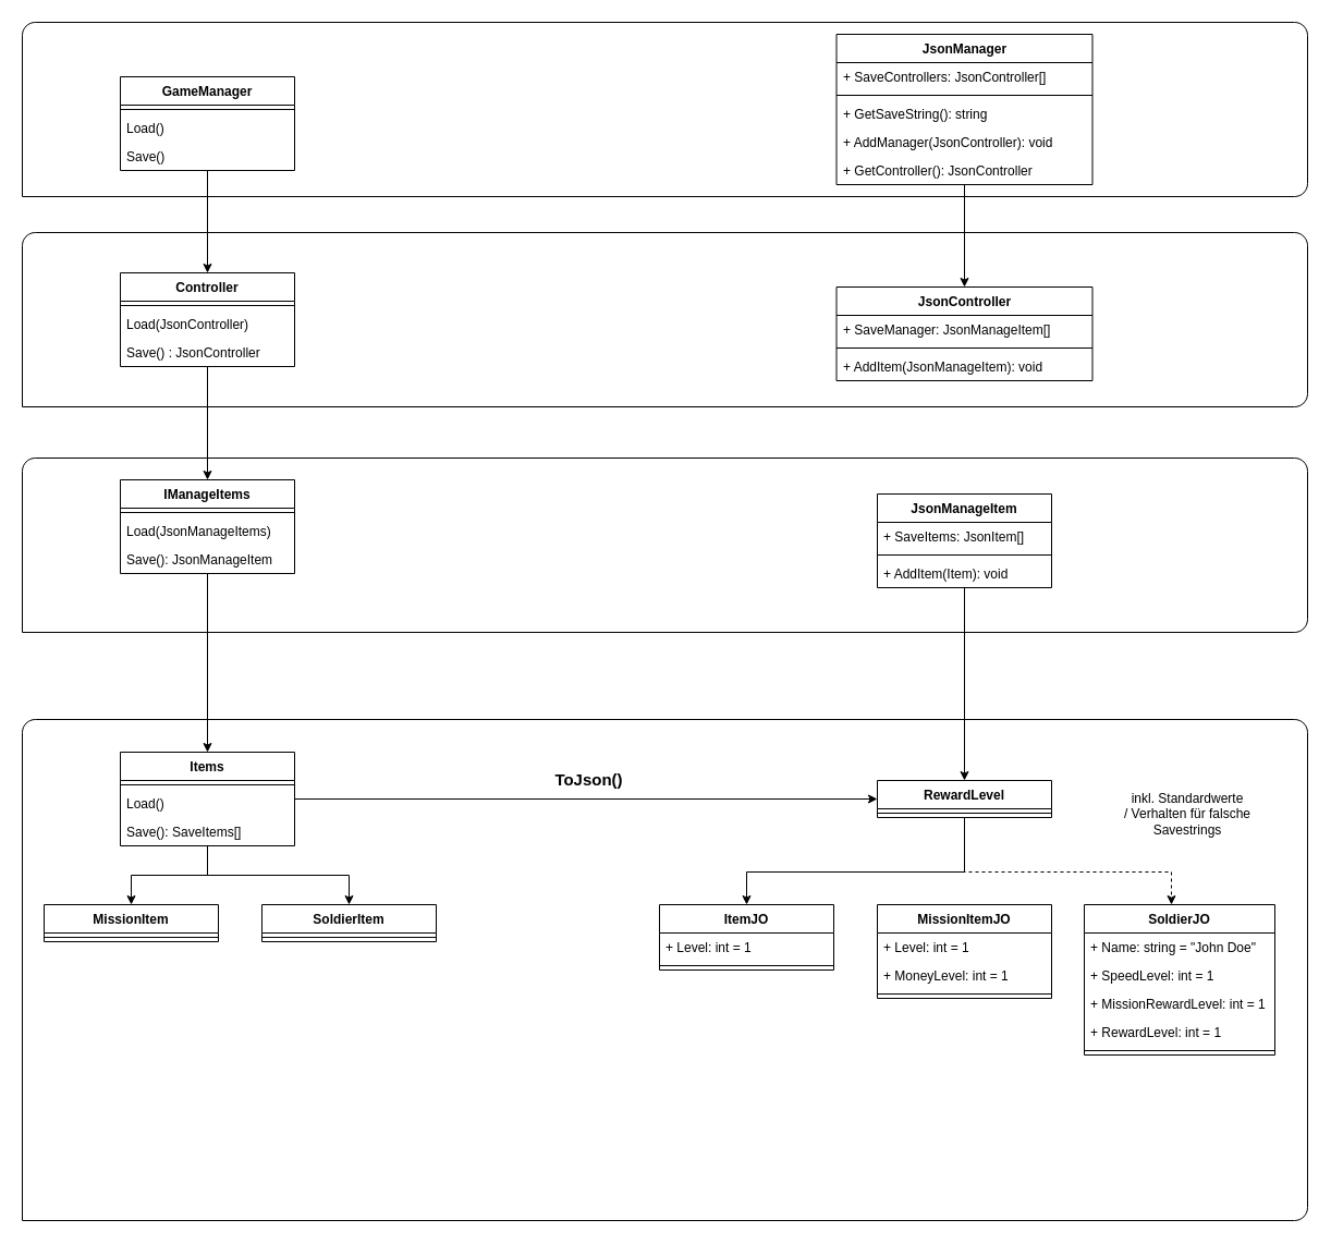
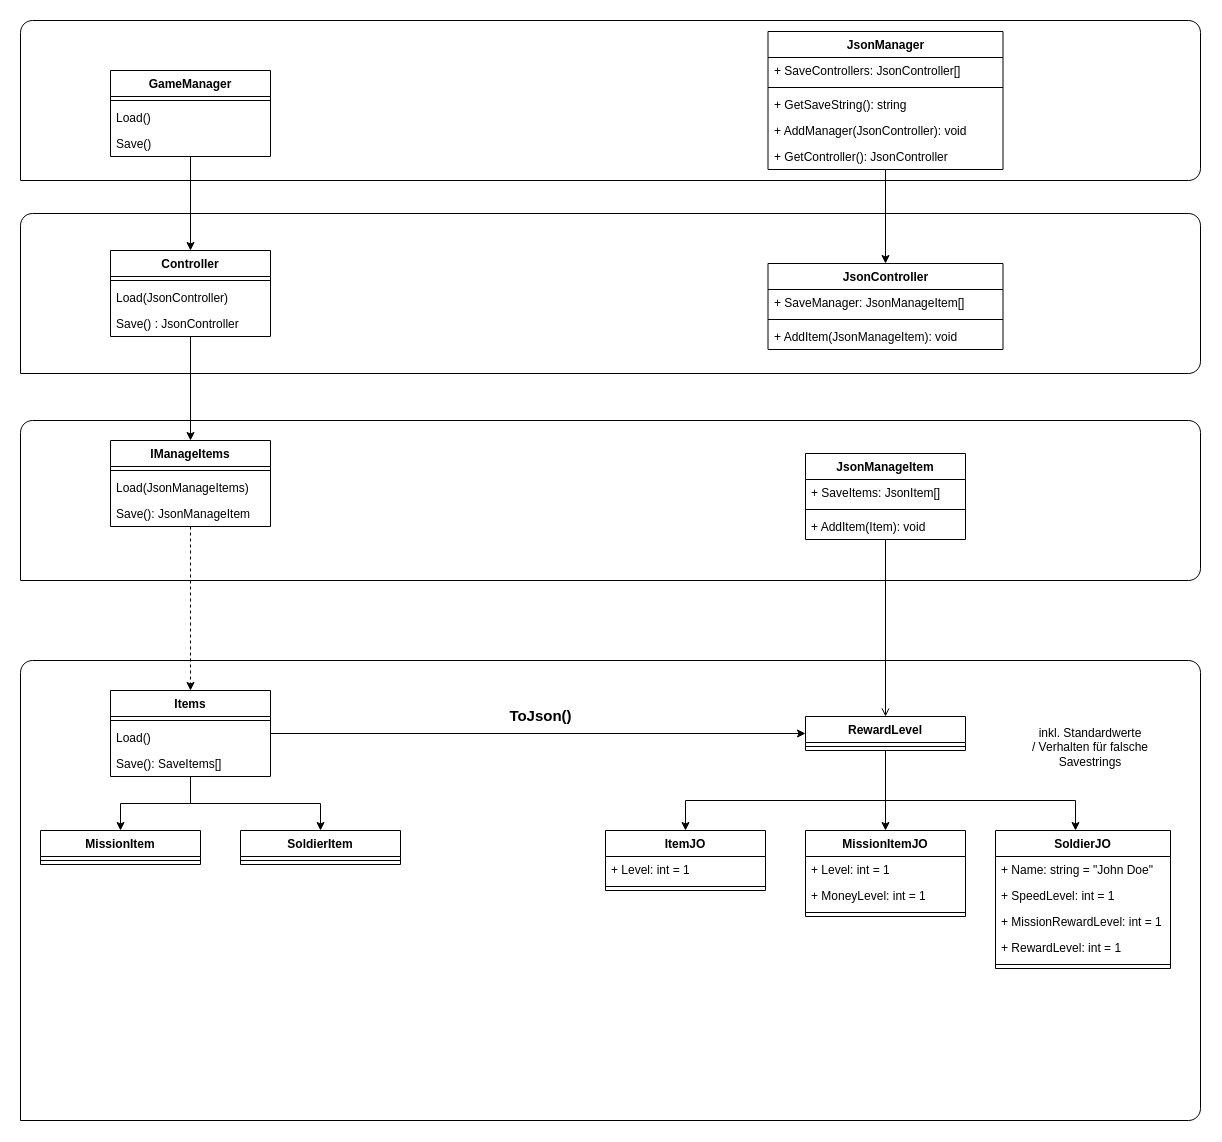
  <mxCell id="0" />
  <mxCell id="1" parent="0" />
  <mxCell id="2" value="" style="verticalLabelPosition=bottom;verticalAlign=top;html=1;shape=mxgraph.basic.three_corner_round_rect;dx=6;whiteSpace=wrap;" parent="1" vertex="1"><mxGeometry y="20" width="1180" height="160" as="geometry" x="20" /></mxCell>
  <mxCell id="3" value="" style="verticalLabelPosition=bottom;verticalAlign=top;html=1;shape=mxgraph.basic.three_corner_round_rect;dx=6;whiteSpace=wrap;" parent="1" vertex="1"><mxGeometry y="420" width="1180" height="160" as="geometry" x="20" /></mxCell>
  <mxCell id="4" value="" style="verticalLabelPosition=bottom;verticalAlign=top;html=1;shape=mxgraph.basic.three_corner_round_rect;dx=6;whiteSpace=wrap;" parent="1" vertex="1"><mxGeometry y="213" width="1180" height="160" as="geometry" x="20" /></mxCell>
  <mxCell id="5" value="" style="verticalLabelPosition=bottom;verticalAlign=top;html=1;shape=mxgraph.basic.three_corner_round_rect;dx=6;whiteSpace=wrap;" parent="1" vertex="1"><mxGeometry y="660" width="1180" height="460" as="geometry" x="20" /></mxCell>
  <mxCell id="6" style="edgeStyle=orthogonalEdgeStyle;rounded=0;orthogonalLoop=1;jettySize=auto;html=1;" parent="1" source="7" target="25" edge="1"><mxGeometry relative="1" as="geometry" /></mxCell>
  <mxCell id="7" value="GameManager" style="swimlane;fontStyle=1;align=center;verticalAlign=top;childLayout=stackLayout;horizontal=1;startSize=26;horizontalStack=0;resizeParent=1;resizeParentMax=0;resizeLast=0;collapsible=1;marginBottom=0;whiteSpace=wrap;html=1;" parent="1" vertex="1"><mxGeometry x="110" y="70" width="160" height="86" as="geometry" /></mxCell>
  <mxCell id="8" value="" style="line;strokeWidth=1;fillColor=none;align=left;verticalAlign=middle;spacingTop=-1;spacingLeft=3;spacingRight=3;rotatable=0;labelPosition=right;points=[];portConstraint=eastwest;strokeColor=inherit;" parent="7" vertex="1"><mxGeometry y="26" width="160" height="8" as="geometry" /></mxCell>
  <mxCell id="9" value="Load()" style="text;strokeColor=none;fillColor=none;align=left;verticalAlign=top;spacingLeft=4;spacingRight=4;overflow=hidden;rotatable=0;points=[[0,0.5],[1,0.5]];portConstraint=eastwest;whiteSpace=wrap;html=1;" parent="7" vertex="1"><mxGeometry y="34" width="160" height="26" as="geometry" /></mxCell>
  <mxCell id="10" value="Save()" style="text;strokeColor=none;fillColor=none;align=left;verticalAlign=top;spacingLeft=4;spacingRight=4;overflow=hidden;rotatable=0;points=[[0,0.5],[1,0.5]];portConstraint=eastwest;whiteSpace=wrap;html=1;" parent="7" vertex="1"><mxGeometry y="60" width="160" height="26" as="geometry" /></mxCell>
  <mxCell id="11" value="ItemJO" style="swimlane;fontStyle=1;align=center;verticalAlign=top;childLayout=stackLayout;horizontal=1;startSize=26;horizontalStack=0;resizeParent=1;resizeParentMax=0;resizeLast=0;collapsible=1;marginBottom=0;whiteSpace=wrap;html=1;" parent="1" vertex="1"><mxGeometry x="605" y="830" width="160" height="60" as="geometry" /></mxCell>
  <mxCell id="12" value="+ Level: int = 1" style="text;strokeColor=none;fillColor=none;align=left;verticalAlign=top;spacingLeft=4;spacingRight=4;overflow=hidden;rotatable=0;points=[[0,0.5],[1,0.5]];portConstraint=eastwest;whiteSpace=wrap;html=1;" parent="11" vertex="1"><mxGeometry y="26" width="160" height="26" as="geometry" /></mxCell>
  <mxCell id="13" value="" style="line;strokeWidth=1;fillColor=none;align=left;verticalAlign=middle;spacingTop=-1;spacingLeft=3;spacingRight=3;rotatable=0;labelPosition=right;points=[];portConstraint=eastwest;strokeColor=inherit;" parent="11" vertex="1"><mxGeometry y="52" width="160" height="8" as="geometry" /></mxCell>
  <mxCell id="14" value="MissionItemJO" style="swimlane;fontStyle=1;align=center;verticalAlign=top;childLayout=stackLayout;horizontal=1;startSize=26;horizontalStack=0;resizeParent=1;resizeParentMax=0;resizeLast=0;collapsible=1;marginBottom=0;whiteSpace=wrap;html=1;" parent="1" vertex="1"><mxGeometry x="805" y="830" width="160" height="86" as="geometry" /></mxCell>
  <mxCell id="15" value="+ Level: int = 1" style="text;strokeColor=none;fillColor=none;align=left;verticalAlign=top;spacingLeft=4;spacingRight=4;overflow=hidden;rotatable=0;points=[[0,0.5],[1,0.5]];portConstraint=eastwest;whiteSpace=wrap;html=1;" parent="14" vertex="1"><mxGeometry y="26" width="160" height="26" as="geometry" /></mxCell>
  <mxCell id="16" value="+ MoneyLevel: int = 1" style="text;strokeColor=none;fillColor=none;align=left;verticalAlign=top;spacingLeft=4;spacingRight=4;overflow=hidden;rotatable=0;points=[[0,0.5],[1,0.5]];portConstraint=eastwest;whiteSpace=wrap;html=1;" parent="14" vertex="1"><mxGeometry y="52" width="160" height="26" as="geometry" /></mxCell>
  <mxCell id="17" value="" style="line;strokeWidth=1;fillColor=none;align=left;verticalAlign=middle;spacingTop=-1;spacingLeft=3;spacingRight=3;rotatable=0;labelPosition=right;points=[];portConstraint=eastwest;strokeColor=inherit;" parent="14" vertex="1"><mxGeometry y="78" width="160" height="8" as="geometry" /></mxCell>
  <mxCell id="18" value="SoldierJO" style="swimlane;fontStyle=1;align=center;verticalAlign=top;childLayout=stackLayout;horizontal=1;startSize=26;horizontalStack=0;resizeParent=1;resizeParentMax=0;resizeLast=0;collapsible=1;marginBottom=0;whiteSpace=wrap;html=1;" parent="1" vertex="1"><mxGeometry x="995" y="830" width="175" height="138" as="geometry" /></mxCell>
  <mxCell id="19" value="+ Name: string = &quot;John Doe&quot;" style="text;strokeColor=none;fillColor=none;align=left;verticalAlign=top;spacingLeft=4;spacingRight=4;overflow=hidden;rotatable=0;points=[[0,0.5],[1,0.5]];portConstraint=eastwest;whiteSpace=wrap;html=1;" parent="18" vertex="1"><mxGeometry y="26" width="175" height="26" as="geometry" /></mxCell>
  <mxCell id="20" value="+ SpeedLevel: int = 1" style="text;strokeColor=none;fillColor=none;align=left;verticalAlign=top;spacingLeft=4;spacingRight=4;overflow=hidden;rotatable=0;points=[[0,0.5],[1,0.5]];portConstraint=eastwest;whiteSpace=wrap;html=1;" parent="18" vertex="1"><mxGeometry y="52" width="175" height="26" as="geometry" /></mxCell>
  <mxCell id="21" value="+ MissionRewardLevel: int = 1" style="text;strokeColor=none;fillColor=none;align=left;verticalAlign=top;spacingLeft=4;spacingRight=4;overflow=hidden;rotatable=0;points=[[0,0.5],[1,0.5]];portConstraint=eastwest;whiteSpace=wrap;html=1;" parent="18" vertex="1"><mxGeometry y="78" width="175" height="26" as="geometry" /></mxCell>
  <mxCell id="22" value="+ RewardLevel: int = 1" style="text;strokeColor=none;fillColor=none;align=left;verticalAlign=top;spacingLeft=4;spacingRight=4;overflow=hidden;rotatable=0;points=[[0,0.5],[1,0.5]];portConstraint=eastwest;whiteSpace=wrap;html=1;" parent="18" vertex="1"><mxGeometry y="104" width="175" height="26" as="geometry" /></mxCell>
  <mxCell id="23" value="" style="line;strokeWidth=1;fillColor=none;align=left;verticalAlign=middle;spacingTop=-1;spacingLeft=3;spacingRight=3;rotatable=0;labelPosition=right;points=[];portConstraint=eastwest;strokeColor=inherit;" parent="18" vertex="1"><mxGeometry y="130" width="175" height="8" as="geometry" /></mxCell>
  <mxCell id="24" style="edgeStyle=orthogonalEdgeStyle;rounded=0;orthogonalLoop=1;jettySize=auto;html=1;" parent="1" source="25" target="30" edge="1"><mxGeometry relative="1" as="geometry" /></mxCell>
  <mxCell id="25" value="Controller" style="swimlane;fontStyle=1;align=center;verticalAlign=top;childLayout=stackLayout;horizontal=1;startSize=26;horizontalStack=0;resizeParent=1;resizeParentMax=0;resizeLast=0;collapsible=1;marginBottom=0;whiteSpace=wrap;html=1;" parent="1" vertex="1"><mxGeometry x="110" y="250" width="160" height="86" as="geometry" /></mxCell>
  <mxCell id="26" value="" style="line;strokeWidth=1;fillColor=none;align=left;verticalAlign=middle;spacingTop=-1;spacingLeft=3;spacingRight=3;rotatable=0;labelPosition=right;points=[];portConstraint=eastwest;strokeColor=inherit;" parent="25" vertex="1"><mxGeometry y="26" width="160" height="8" as="geometry" /></mxCell>
  <mxCell id="27" value="Load(JsonController)" style="text;strokeColor=none;fillColor=none;align=left;verticalAlign=top;spacingLeft=4;spacingRight=4;overflow=hidden;rotatable=0;points=[[0,0.5],[1,0.5]];portConstraint=eastwest;whiteSpace=wrap;html=1;" parent="25" vertex="1"><mxGeometry y="34" width="160" height="26" as="geometry" /></mxCell>
  <mxCell id="28" value="Save() : JsonController" style="text;strokeColor=none;fillColor=none;align=left;verticalAlign=top;spacingLeft=4;spacingRight=4;overflow=hidden;rotatable=0;points=[[0,0.5],[1,0.5]];portConstraint=eastwest;whiteSpace=wrap;html=1;" parent="25" vertex="1"><mxGeometry y="60" width="160" height="26" as="geometry" /></mxCell>
- <mxCell id="29" style="edgeStyle=orthogonalEdgeStyle;rounded=0;orthogonalLoop=1;jettySize=auto;html=1;" parent="1" source="30" target="42" edge="1"><mxGeometry relative="1" as="geometry" /></mxCell>
+ <mxCell id="29" style="edgeStyle=orthogonalEdgeStyle;rounded=0;orthogonalLoop=1;jettySize=auto;html=1;dashed=1;" parent="1" source="30" target="42" edge="1"><mxGeometry relative="1" as="geometry" /></mxCell>
  <mxCell id="30" value="IManageItems" style="swimlane;fontStyle=1;align=center;verticalAlign=top;childLayout=stackLayout;horizontal=1;startSize=26;horizontalStack=0;resizeParent=1;resizeParentMax=0;resizeLast=0;collapsible=1;marginBottom=0;whiteSpace=wrap;html=1;" parent="1" vertex="1"><mxGeometry x="110" y="440" width="160" height="86" as="geometry" /></mxCell>
  <mxCell id="31" value="" style="line;strokeWidth=1;fillColor=none;align=left;verticalAlign=middle;spacingTop=-1;spacingLeft=3;spacingRight=3;rotatable=0;labelPosition=right;points=[];portConstraint=eastwest;strokeColor=inherit;" parent="30" vertex="1"><mxGeometry y="26" width="160" height="8" as="geometry" /></mxCell>
  <mxCell id="32" value="Load(JsonManageItems)" style="text;strokeColor=none;fillColor=none;align=left;verticalAlign=top;spacingLeft=4;spacingRight=4;overflow=hidden;rotatable=0;points=[[0,0.5],[1,0.5]];portConstraint=eastwest;whiteSpace=wrap;html=1;" parent="30" vertex="1"><mxGeometry y="34" width="160" height="26" as="geometry" /></mxCell>
  <mxCell id="33" value="Save(): JsonManageItem" style="text;strokeColor=none;fillColor=none;align=left;verticalAlign=top;spacingLeft=4;spacingRight=4;overflow=hidden;rotatable=0;points=[[0,0.5],[1,0.5]];portConstraint=eastwest;whiteSpace=wrap;html=1;" parent="30" vertex="1"><mxGeometry y="60" width="160" height="26" as="geometry" /></mxCell>
  <mxCell id="34" style="edgeStyle=orthogonalEdgeStyle;rounded=0;orthogonalLoop=1;jettySize=auto;html=1;" parent="1" source="37" target="11" edge="1"><mxGeometry relative="1" as="geometry"><Array as="points"><mxPoint x="885" y="800" /><mxPoint x="685" y="800" /></Array></mxGeometry></mxCell>
- <mxCell id="36" style="edgeStyle=orthogonalEdgeStyle;rounded=0;orthogonalLoop=1;jettySize=auto;html=1;dashed=1;" parent="1" source="37" target="18" edge="1"><mxGeometry relative="1" as="geometry"><Array as="points"><mxPoint x="885" y="800" /><mxPoint x="1075" y="800" /></Array></mxGeometry></mxCell>
+ <mxCell id="35" style="edgeStyle=orthogonalEdgeStyle;rounded=0;orthogonalLoop=1;jettySize=auto;html=1;" parent="1" source="37" target="14" edge="1"><mxGeometry relative="1" as="geometry" /></mxCell>
+ <mxCell id="36" style="edgeStyle=orthogonalEdgeStyle;rounded=0;orthogonalLoop=1;jettySize=auto;html=1;" parent="1" source="37" target="18" edge="1"><mxGeometry relative="1" as="geometry"><Array as="points"><mxPoint x="885" y="800" /><mxPoint x="1075" y="800" /></Array></mxGeometry></mxCell>
  <mxCell id="37" value="RewardLevel" style="swimlane;fontStyle=1;align=center;verticalAlign=top;childLayout=stackLayout;horizontal=1;startSize=26;horizontalStack=0;resizeParent=1;resizeParentMax=0;resizeLast=0;collapsible=1;marginBottom=0;whiteSpace=wrap;html=1;" parent="1" vertex="1"><mxGeometry x="805" y="716" width="160" height="34" as="geometry" /></mxCell>
  <mxCell id="38" value="" style="line;strokeWidth=1;fillColor=none;align=left;verticalAlign=middle;spacingTop=-1;spacingLeft=3;spacingRight=3;rotatable=0;labelPosition=right;points=[];portConstraint=eastwest;strokeColor=inherit;" parent="37" vertex="1"><mxGeometry y="26" width="160" height="8" as="geometry" /></mxCell>
  <mxCell id="39" style="edgeStyle=orthogonalEdgeStyle;rounded=0;orthogonalLoop=1;jettySize=auto;html=1;" parent="1" source="42" target="46" edge="1"><mxGeometry relative="1" as="geometry" /></mxCell>
  <mxCell id="40" style="edgeStyle=orthogonalEdgeStyle;rounded=0;orthogonalLoop=1;jettySize=auto;html=1;" parent="1" source="42" target="48" edge="1"><mxGeometry relative="1" as="geometry" /></mxCell>
  <mxCell id="41" value="ToJson()" style="edgeStyle=orthogonalEdgeStyle;rounded=0;orthogonalLoop=1;jettySize=auto;html=1;fontStyle=1;fontSize=15;" parent="1" source="42" target="37" edge="1"><mxGeometry x="0.009" y="18" relative="1" as="geometry"><mxPoint as="offset" /></mxGeometry></mxCell>
  <mxCell id="42" value="Items" style="swimlane;fontStyle=1;align=center;verticalAlign=top;childLayout=stackLayout;horizontal=1;startSize=26;horizontalStack=0;resizeParent=1;resizeParentMax=0;resizeLast=0;collapsible=1;marginBottom=0;whiteSpace=wrap;html=1;" parent="1" vertex="1"><mxGeometry x="110" y="690" width="160" height="86" as="geometry" /></mxCell>
  <mxCell id="43" value="" style="line;strokeWidth=1;fillColor=none;align=left;verticalAlign=middle;spacingTop=-1;spacingLeft=3;spacingRight=3;rotatable=0;labelPosition=right;points=[];portConstraint=eastwest;strokeColor=inherit;" parent="42" vertex="1"><mxGeometry y="26" width="160" height="8" as="geometry" /></mxCell>
  <mxCell id="44" value="Load()" style="text;strokeColor=none;fillColor=none;align=left;verticalAlign=top;spacingLeft=4;spacingRight=4;overflow=hidden;rotatable=0;points=[[0,0.5],[1,0.5]];portConstraint=eastwest;whiteSpace=wrap;html=1;" parent="42" vertex="1"><mxGeometry y="34" width="160" height="26" as="geometry" /></mxCell>
  <mxCell id="45" value="Save(): SaveItems[]" style="text;strokeColor=none;fillColor=none;align=left;verticalAlign=top;spacingLeft=4;spacingRight=4;overflow=hidden;rotatable=0;points=[[0,0.5],[1,0.5]];portConstraint=eastwest;whiteSpace=wrap;html=1;" parent="42" vertex="1"><mxGeometry y="60" width="160" height="26" as="geometry" /></mxCell>
  <mxCell id="46" value="MissionItem" style="swimlane;fontStyle=1;align=center;verticalAlign=top;childLayout=stackLayout;horizontal=1;startSize=26;horizontalStack=0;resizeParent=1;resizeParentMax=0;resizeLast=0;collapsible=1;marginBottom=0;whiteSpace=wrap;html=1;" parent="1" vertex="1"><mxGeometry x="40" y="830" width="160" height="34" as="geometry" /></mxCell>
  <mxCell id="47" value="" style="line;strokeWidth=1;fillColor=none;align=left;verticalAlign=middle;spacingTop=-1;spacingLeft=3;spacingRight=3;rotatable=0;labelPosition=right;points=[];portConstraint=eastwest;strokeColor=inherit;" parent="46" vertex="1"><mxGeometry y="26" width="160" height="8" as="geometry" /></mxCell>
  <mxCell id="48" value="SoldierItem" style="swimlane;fontStyle=1;align=center;verticalAlign=top;childLayout=stackLayout;horizontal=1;startSize=26;horizontalStack=0;resizeParent=1;resizeParentMax=0;resizeLast=0;collapsible=1;marginBottom=0;whiteSpace=wrap;html=1;" parent="1" vertex="1"><mxGeometry x="240" y="830" width="160" height="34" as="geometry" /></mxCell>
  <mxCell id="49" value="" style="line;strokeWidth=1;fillColor=none;align=left;verticalAlign=middle;spacingTop=-1;spacingLeft=3;spacingRight=3;rotatable=0;labelPosition=right;points=[];portConstraint=eastwest;strokeColor=inherit;" parent="48" vertex="1"><mxGeometry y="26" width="160" height="8" as="geometry" /></mxCell>
- <mxCell id="50" style="edgeStyle=orthogonalEdgeStyle;rounded=0;orthogonalLoop=1;jettySize=auto;html=1;" parent="1" source="51" target="37" edge="1"><mxGeometry relative="1" as="geometry" /></mxCell>
+ <mxCell id="50" style="edgeStyle=orthogonalEdgeStyle;rounded=0;orthogonalLoop=1;jettySize=auto;html=1;endArrow=open;" parent="1" source="51" target="37" edge="1"><mxGeometry relative="1" as="geometry" /></mxCell>
  <mxCell id="51" value="JsonManageItem" style="swimlane;fontStyle=1;align=center;verticalAlign=top;childLayout=stackLayout;horizontal=1;startSize=26;horizontalStack=0;resizeParent=1;resizeParentMax=0;resizeLast=0;collapsible=1;marginBottom=0;whiteSpace=wrap;html=1;" parent="1" vertex="1"><mxGeometry x="805" y="453" width="160" height="86" as="geometry" /></mxCell>
  <mxCell id="52" value="+ SaveItems: JsonItem[]" style="text;strokeColor=none;fillColor=none;align=left;verticalAlign=top;spacingLeft=4;spacingRight=4;overflow=hidden;rotatable=0;points=[[0,0.5],[1,0.5]];portConstraint=eastwest;whiteSpace=wrap;html=1;" parent="51" vertex="1"><mxGeometry y="26" width="160" height="26" as="geometry" /></mxCell>
  <mxCell id="53" value="" style="line;strokeWidth=1;fillColor=none;align=left;verticalAlign=middle;spacingTop=-1;spacingLeft=3;spacingRight=3;rotatable=0;labelPosition=right;points=[];portConstraint=eastwest;strokeColor=inherit;" parent="51" vertex="1"><mxGeometry y="52" width="160" height="8" as="geometry" /></mxCell>
  <mxCell id="54" value="+ AddItem(Item): void" style="text;strokeColor=none;fillColor=none;align=left;verticalAlign=top;spacingLeft=4;spacingRight=4;overflow=hidden;rotatable=0;points=[[0,0.5],[1,0.5]];portConstraint=eastwest;whiteSpace=wrap;html=1;" parent="51" vertex="1"><mxGeometry y="60" width="160" height="26" as="geometry" /></mxCell>
  <mxCell id="55" value="JsonController" style="swimlane;fontStyle=1;align=center;verticalAlign=top;childLayout=stackLayout;horizontal=1;startSize=26;horizontalStack=0;resizeParent=1;resizeParentMax=0;resizeLast=0;collapsible=1;marginBottom=0;whiteSpace=wrap;html=1;" parent="1" vertex="1"><mxGeometry x="767.5" y="263" width="235" height="86" as="geometry" /></mxCell>
  <mxCell id="56" value="+ SaveManager: JsonManageItem[]" style="text;strokeColor=none;fillColor=none;align=left;verticalAlign=top;spacingLeft=4;spacingRight=4;overflow=hidden;rotatable=0;points=[[0,0.5],[1,0.5]];portConstraint=eastwest;whiteSpace=wrap;html=1;" parent="55" vertex="1"><mxGeometry y="26" width="235" height="26" as="geometry" /></mxCell>
  <mxCell id="57" value="" style="line;strokeWidth=1;fillColor=none;align=left;verticalAlign=middle;spacingTop=-1;spacingLeft=3;spacingRight=3;rotatable=0;labelPosition=right;points=[];portConstraint=eastwest;strokeColor=inherit;" parent="55" vertex="1"><mxGeometry y="52" width="235" height="8" as="geometry" /></mxCell>
  <mxCell id="58" value="+ AddItem(JsonManageItem): void" style="text;strokeColor=none;fillColor=none;align=left;verticalAlign=top;spacingLeft=4;spacingRight=4;overflow=hidden;rotatable=0;points=[[0,0.5],[1,0.5]];portConstraint=eastwest;whiteSpace=wrap;html=1;" vertex="1" parent="55"><mxGeometry y="60" width="235" height="26" as="geometry" /></mxCell>
  <mxCell id="59" style="edgeStyle=orthogonalEdgeStyle;rounded=0;orthogonalLoop=1;jettySize=auto;html=1;" parent="1" source="60" target="55" edge="1"><mxGeometry relative="1" as="geometry" /></mxCell>
  <mxCell id="60" value="JsonManager" style="swimlane;fontStyle=1;align=center;verticalAlign=top;childLayout=stackLayout;horizontal=1;startSize=26;horizontalStack=0;resizeParent=1;resizeParentMax=0;resizeLast=0;collapsible=1;marginBottom=0;whiteSpace=wrap;html=1;" parent="1" vertex="1"><mxGeometry x="767.5" y="31" width="235" height="138" as="geometry" /></mxCell>
  <mxCell id="61" value="+ SaveControllers: JsonController[]" style="text;strokeColor=none;fillColor=none;align=left;verticalAlign=top;spacingLeft=4;spacingRight=4;overflow=hidden;rotatable=0;points=[[0,0.5],[1,0.5]];portConstraint=eastwest;whiteSpace=wrap;html=1;" parent="60" vertex="1"><mxGeometry y="26" width="235" height="26" as="geometry" /></mxCell>
  <mxCell id="62" value="" style="line;strokeWidth=1;fillColor=none;align=left;verticalAlign=middle;spacingTop=-1;spacingLeft=3;spacingRight=3;rotatable=0;labelPosition=right;points=[];portConstraint=eastwest;strokeColor=inherit;" parent="60" vertex="1"><mxGeometry y="52" width="235" height="8" as="geometry" /></mxCell>
  <mxCell id="63" value="+ GetSaveString(): string" style="text;strokeColor=none;fillColor=none;align=left;verticalAlign=top;spacingLeft=4;spacingRight=4;overflow=hidden;rotatable=0;points=[[0,0.5],[1,0.5]];portConstraint=eastwest;whiteSpace=wrap;html=1;" parent="60" vertex="1"><mxGeometry y="60" width="235" height="26" as="geometry" /></mxCell>
  <mxCell id="64" value="+ AddManager(JsonController): void" style="text;strokeColor=none;fillColor=none;align=left;verticalAlign=top;spacingLeft=4;spacingRight=4;overflow=hidden;rotatable=0;points=[[0,0.5],[1,0.5]];portConstraint=eastwest;whiteSpace=wrap;html=1;" parent="60" vertex="1"><mxGeometry y="86" width="235" height="26" as="geometry" /></mxCell>
  <mxCell id="65" value="+ GetController(): JsonController" style="text;strokeColor=none;fillColor=none;align=left;verticalAlign=top;spacingLeft=4;spacingRight=4;overflow=hidden;rotatable=0;points=[[0,0.5],[1,0.5]];portConstraint=eastwest;whiteSpace=wrap;html=1;" parent="60" vertex="1"><mxGeometry y="112" width="235" height="26" as="geometry" /></mxCell>
  <mxCell id="66" value="inkl. Standardwerte&lt;div&gt;/ Verhalten für falsche&lt;/div&gt;&lt;div&gt;Savestrings&lt;/div&gt;" style="text;html=1;align=center;verticalAlign=middle;whiteSpace=wrap;rounded=0;" parent="1" vertex="1"><mxGeometry x="1010" y="724" width="160" height="46" as="geometry" /></mxCell>
